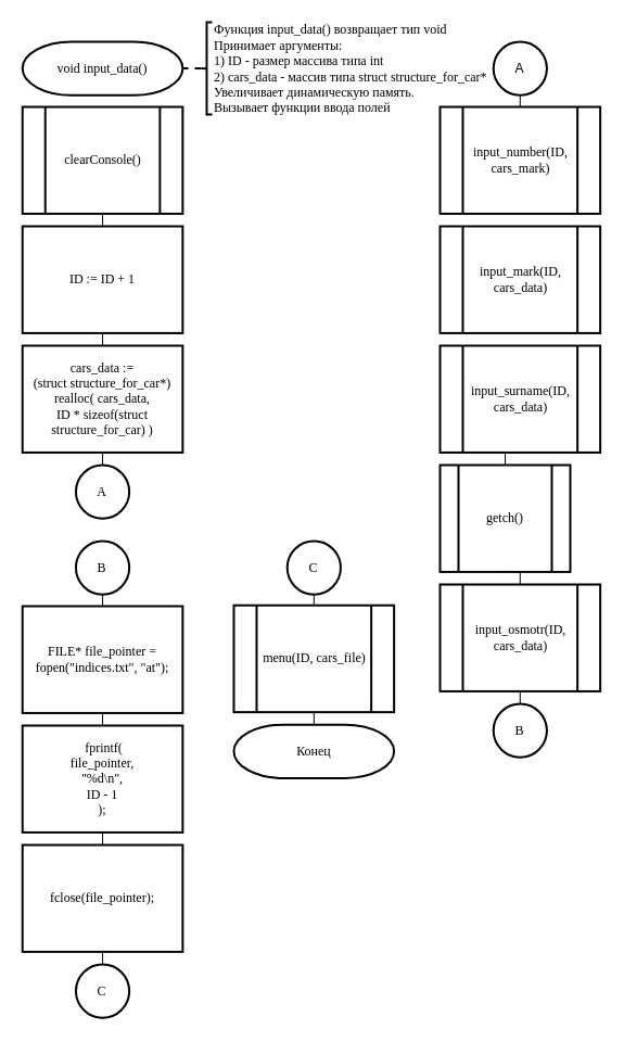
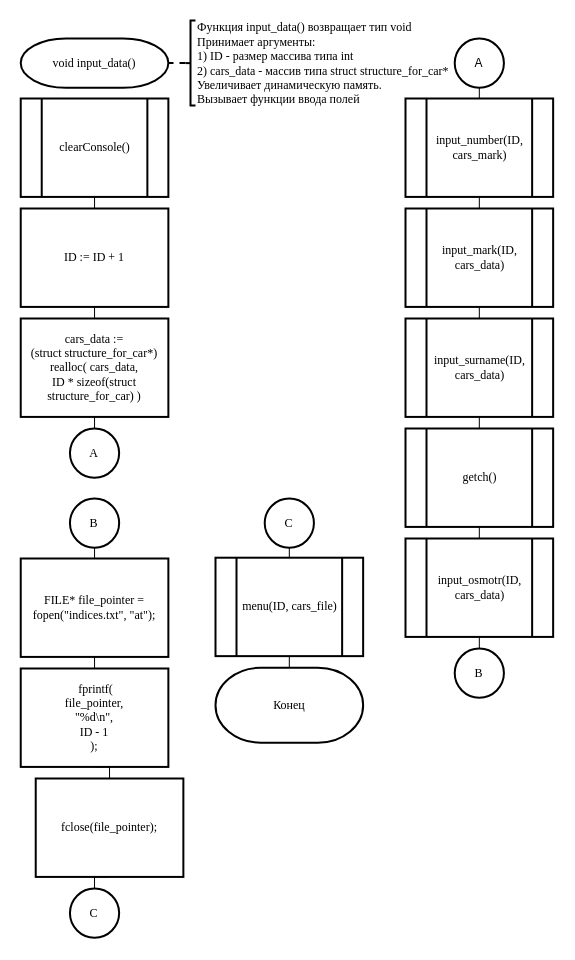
  <mxCell id="0" />
  <mxCell id="1" parent="0" />
  <mxCell id="2" value="&lt;font face=&quot;Times New Roman&quot;&gt;void input_data()&lt;/font&gt;" style="strokeWidth=2;html=1;shape=mxgraph.flowchart.terminator;whiteSpace=wrap;" parent="1" vertex="1"><mxGeometry x="20.23" y="38" width="147.637" height="49.212" as="geometry" /></mxCell>
  <mxCell id="3" style="edgeStyle=orthogonalEdgeStyle;rounded=0;orthogonalLoop=1;jettySize=auto;html=1;exitX=0.5;exitY=1;exitDx=0;exitDy=0;entryX=0.5;entryY=0;entryDx=0;entryDy=0;endArrow=none;endFill=0;" parent="1" source="4" target="6" edge="1"><mxGeometry relative="1" as="geometry" /></mxCell>
  <mxCell id="4" value="&lt;font face=&quot;Times New Roman&quot;&gt;clearConsole()&lt;/font&gt;" style="verticalLabelPosition=middle;verticalAlign=middle;html=1;shape=process;whiteSpace=wrap;rounded=0;size=0.14;arcSize=6;strokeWidth=2;labelPosition=center;align=center;" parent="1" vertex="1"><mxGeometry x="20.23" y="98" width="147.637" height="98.425" as="geometry" /></mxCell>
  <mxCell id="5" style="edgeStyle=orthogonalEdgeStyle;rounded=0;orthogonalLoop=1;jettySize=auto;html=1;exitX=0.5;exitY=1;exitDx=0;exitDy=0;entryX=0.5;entryY=0;entryDx=0;entryDy=0;endArrow=none;endFill=0;" parent="1" source="6" target="8" edge="1"><mxGeometry relative="1" as="geometry" /></mxCell>
  <mxCell id="6" value="&lt;font face=&quot;Times New Roman&quot;&gt;ID := ID + 1&lt;/font&gt;" style="rounded=0;whiteSpace=wrap;html=1;absoluteArcSize=1;arcSize=14;strokeWidth=2;" parent="1" vertex="1"><mxGeometry x="20.23" y="208" width="147.637" height="98.425" as="geometry" /></mxCell>
  <mxCell id="7" style="edgeStyle=orthogonalEdgeStyle;rounded=0;orthogonalLoop=1;jettySize=auto;html=1;exitX=0.5;exitY=1;exitDx=0;exitDy=0;entryX=0.5;entryY=0;entryDx=0;entryDy=0;entryPerimeter=0;endArrow=none;endFill=0;" parent="1" source="8" target="23" edge="1"><mxGeometry relative="1" as="geometry" /></mxCell>
  <mxCell id="8" value="&lt;font face=&quot;Times New Roman&quot;&gt;cars_data :=&lt;br&gt;(struct structure_for_car*) &lt;br&gt;realloc( cars_data,&lt;br&gt;ID * sizeof(struct structure_for_car) )&lt;/font&gt;" style="rounded=0;whiteSpace=wrap;html=1;absoluteArcSize=1;arcSize=14;strokeWidth=2;" parent="1" vertex="1"><mxGeometry x="20.23" y="318" width="147.637" height="98.425" as="geometry" /></mxCell>
+ <mxCell id="9" style="edgeStyle=orthogonalEdgeStyle;rounded=0;orthogonalLoop=1;jettySize=auto;html=1;exitX=0.5;exitY=1;exitDx=0;exitDy=0;entryX=0.5;entryY=0;entryDx=0;entryDy=0;endArrow=none;endFill=0;" parent="1" source="11" target="13" edge="1"><mxGeometry relative="1" as="geometry" /></mxCell>
  <mxCell id="10" style="edgeStyle=orthogonalEdgeStyle;rounded=0;orthogonalLoop=1;jettySize=auto;html=1;exitX=0.5;exitY=0;exitDx=0;exitDy=0;entryX=0.5;entryY=1;entryDx=0;entryDy=0;entryPerimeter=0;endArrow=none;endFill=0;" parent="1" source="11" target="24" edge="1"><mxGeometry relative="1" as="geometry" /></mxCell>
  <mxCell id="11" value="&lt;font face=&quot;Times New Roman&quot;&gt;input_number(ID, cars_mark)&lt;/font&gt;&lt;font face=&quot;Times New Roman&quot;&gt;&lt;br&gt;&lt;/font&gt;" style="verticalLabelPosition=middle;verticalAlign=middle;html=1;shape=process;whiteSpace=wrap;rounded=0;size=0.14;arcSize=6;strokeWidth=2;labelPosition=center;align=center;" parent="1" vertex="1"><mxGeometry x="405" y="98" width="147.637" height="98.425" as="geometry" /></mxCell>
+ <mxCell id="12" style="edgeStyle=orthogonalEdgeStyle;rounded=0;orthogonalLoop=1;jettySize=auto;html=1;exitX=0.5;exitY=1;exitDx=0;exitDy=0;entryX=0.5;entryY=0;entryDx=0;entryDy=0;endArrow=none;endFill=0;" parent="1" source="13" target="15" edge="1"><mxGeometry relative="1" as="geometry" /></mxCell>
  <mxCell id="13" value="&lt;font face=&quot;Times New Roman&quot;&gt;input_mark(ID, cars_data)&lt;br&gt;&lt;/font&gt;" style="verticalLabelPosition=middle;verticalAlign=middle;html=1;shape=process;whiteSpace=wrap;rounded=0;size=0.14;arcSize=6;strokeWidth=2;labelPosition=center;align=center;" parent="1" vertex="1"><mxGeometry x="405" y="208" width="147.637" height="98.425" as="geometry" /></mxCell>
  <mxCell id="14" style="edgeStyle=orthogonalEdgeStyle;rounded=0;orthogonalLoop=1;jettySize=auto;html=1;exitX=0.5;exitY=1;exitDx=0;exitDy=0;entryX=0.5;entryY=0;entryDx=0;entryDy=0;endArrow=none;endFill=0;" parent="1" source="15" target="17" edge="1"><mxGeometry relative="1" as="geometry" /></mxCell>
  <mxCell id="15" value="&lt;font face=&quot;Times New Roman&quot;&gt;input_surname(ID, cars_data)&lt;br&gt;&lt;/font&gt;" style="verticalLabelPosition=middle;verticalAlign=middle;html=1;shape=process;whiteSpace=wrap;rounded=0;size=0.14;arcSize=6;strokeWidth=2;labelPosition=center;align=center;" parent="1" vertex="1"><mxGeometry x="405" y="318" width="147.637" height="98.425" as="geometry" /></mxCell>
  <mxCell id="16" style="edgeStyle=orthogonalEdgeStyle;rounded=0;orthogonalLoop=1;jettySize=auto;html=1;exitX=0.5;exitY=1;exitDx=0;exitDy=0;entryX=0.5;entryY=0;entryDx=0;entryDy=0;endArrow=none;endFill=0;" parent="1" source="17" target="19" edge="1"><mxGeometry relative="1" as="geometry" /></mxCell>
- <mxCell id="17" value="&lt;font face=&quot;Times New Roman&quot;&gt;getch()&lt;br&gt;&lt;/font&gt;" style="verticalLabelPosition=middle;verticalAlign=middle;html=1;shape=process;whiteSpace=wrap;rounded=0;size=0.14;arcSize=6;strokeWidth=2;labelPosition=center;align=center;" parent="1" vertex="1"><mxGeometry x="405" y="428" width="120" height="98.425" as="geometry" /></mxCell>
+ <mxCell id="17" value="&lt;font face=&quot;Times New Roman&quot;&gt;getch()&lt;br&gt;&lt;/font&gt;" style="verticalLabelPosition=middle;verticalAlign=middle;html=1;shape=process;whiteSpace=wrap;rounded=0;size=0.14;arcSize=6;strokeWidth=2;labelPosition=center;align=center;" parent="1" vertex="1"><mxGeometry x="405" y="428" width="147.637" height="98.425" as="geometry" /></mxCell>
  <mxCell id="18" style="edgeStyle=orthogonalEdgeStyle;rounded=0;orthogonalLoop=1;jettySize=auto;html=1;exitX=0.5;exitY=1;exitDx=0;exitDy=0;entryX=0.5;entryY=0;entryDx=0;entryDy=0;entryPerimeter=0;endArrow=none;endFill=0;" parent="1" source="19" target="38" edge="1"><mxGeometry relative="1" as="geometry" /></mxCell>
  <mxCell id="19" value="&lt;font face=&quot;Times New Roman&quot;&gt;input_osmotr(ID, cars_data)&lt;br&gt;&lt;/font&gt;" style="verticalLabelPosition=middle;verticalAlign=middle;html=1;shape=process;whiteSpace=wrap;rounded=0;size=0.14;arcSize=6;strokeWidth=2;labelPosition=center;align=center;" parent="1" vertex="1"><mxGeometry x="405" y="538" width="147.637" height="98.425" as="geometry" /></mxCell>
  <mxCell id="20" style="edgeStyle=orthogonalEdgeStyle;rounded=0;orthogonalLoop=1;jettySize=auto;html=1;exitX=0.5;exitY=1;exitDx=0;exitDy=0;entryX=0.5;entryY=0;entryDx=0;entryDy=0;entryPerimeter=0;endArrow=none;endFill=0;" parent="1" source="21" target="22" edge="1"><mxGeometry relative="1" as="geometry" /></mxCell>
  <mxCell id="21" value="&lt;font face=&quot;Times New Roman&quot;&gt;menu(ID, cars_file)&lt;br&gt;&lt;/font&gt;" style="verticalLabelPosition=middle;verticalAlign=middle;html=1;shape=process;whiteSpace=wrap;rounded=0;size=0.14;arcSize=6;strokeWidth=2;labelPosition=center;align=center;" parent="1" vertex="1"><mxGeometry x="215" y="557.21" width="147.637" height="98.425" as="geometry" /></mxCell>
- <mxCell id="22" value="&lt;font face=&quot;Times New Roman&quot;&gt;Конец&lt;/font&gt;" style="strokeWidth=2;html=1;shape=mxgraph.flowchart.terminator;whiteSpace=wrap;" parent="1" vertex="1"><mxGeometry x="215" y="667.21" width="147.637" height="49.212" as="geometry" /></mxCell>
+ <mxCell id="22" value="&lt;font face=&quot;Times New Roman&quot;&gt;Конец&lt;/font&gt;" style="strokeWidth=2;html=1;shape=mxgraph.flowchart.terminator;whiteSpace=wrap;" parent="1" vertex="1"><mxGeometry x="215" y="667.21" width="147.637" height="75" as="geometry" /></mxCell>
  <mxCell id="23" value="&lt;font face=&quot;Times New Roman&quot;&gt;A&lt;/font&gt;" style="strokeWidth=2;html=1;shape=mxgraph.flowchart.start_2;whiteSpace=wrap;rounded=0;" parent="1" vertex="1"><mxGeometry x="69.44" y="428" width="49.212" height="49.212" as="geometry" /></mxCell>
  <mxCell id="24" value="A" style="strokeWidth=2;html=1;shape=mxgraph.flowchart.start_2;whiteSpace=wrap;rounded=0;" parent="1" vertex="1"><mxGeometry x="454.21" y="38" width="49.212" height="49.212" as="geometry" /></mxCell>
  <mxCell id="25" style="edgeStyle=orthogonalEdgeStyle;rounded=0;orthogonalLoop=1;jettySize=auto;html=1;exitX=0;exitY=0.5;exitDx=0;exitDy=0;exitPerimeter=0;entryX=1;entryY=0.5;entryDx=0;entryDy=0;entryPerimeter=0;endArrow=none;endFill=0;dashed=1;strokeWidth=2;" parent="1" source="26" target="2" edge="1"><mxGeometry relative="1" as="geometry" /></mxCell>
  <mxCell id="26" value="&lt;font face=&quot;Times New Roman&quot;&gt;Функция input_data() возвращает тип void&lt;br&gt;Принимает аргументы:&lt;br&gt;1) ID - размер массива типа int&lt;br&gt;2) cars_data - массив типа struct structure_for_car*&lt;br&gt;Увеличивает динамическую память.&lt;br&gt;Вызывает функции ввода полей&lt;br&gt;&lt;/font&gt;" style="strokeWidth=2;html=1;shape=mxgraph.flowchart.annotation_2;align=left;labelPosition=right;pointerEvents=1;rounded=0;" parent="1" vertex="1"><mxGeometry x="185" y="20.11" width="10" height="85" as="geometry" /></mxCell>
  <mxCell id="27" style="edgeStyle=orthogonalEdgeStyle;rounded=0;orthogonalLoop=1;jettySize=auto;html=1;exitX=0.5;exitY=1;exitDx=0;exitDy=0;exitPerimeter=0;entryX=0.5;entryY=0;entryDx=0;entryDy=0;endArrow=none;endFill=0;" parent="1" source="28" target="30" edge="1"><mxGeometry relative="1" as="geometry" /></mxCell>
  <mxCell id="28" value="&lt;font face=&quot;Times New Roman&quot;&gt;B&lt;/font&gt;" style="strokeWidth=2;html=1;shape=mxgraph.flowchart.start_2;whiteSpace=wrap;rounded=0;" parent="1" vertex="1"><mxGeometry x="69.44" y="498" width="49.212" height="49.212" as="geometry" /></mxCell>
  <mxCell id="29" style="edgeStyle=orthogonalEdgeStyle;rounded=0;orthogonalLoop=1;jettySize=auto;html=1;exitX=0.5;exitY=1;exitDx=0;exitDy=0;entryX=0.5;entryY=0;entryDx=0;entryDy=0;endArrow=none;endFill=0;" parent="1" source="30" target="32" edge="1"><mxGeometry relative="1" as="geometry" /></mxCell>
  <mxCell id="30" value="&lt;font face=&quot;Times New Roman&quot;&gt;FILE* file_pointer = fopen(&quot;indices.txt&quot;, &quot;at&quot;);&lt;/font&gt;" style="rounded=0;whiteSpace=wrap;html=1;absoluteArcSize=1;arcSize=14;strokeWidth=2;" parent="1" vertex="1"><mxGeometry x="20.23" y="558" width="147.637" height="98.425" as="geometry" /></mxCell>
  <mxCell id="31" style="edgeStyle=orthogonalEdgeStyle;rounded=0;orthogonalLoop=1;jettySize=auto;html=1;exitX=0.5;exitY=1;exitDx=0;exitDy=0;entryX=0.5;entryY=0;entryDx=0;entryDy=0;endArrow=none;endFill=0;" parent="1" source="32" target="34" edge="1"><mxGeometry relative="1" as="geometry" /></mxCell>
  <mxCell id="32" value="&lt;font face=&quot;Times New Roman&quot;&gt;&amp;nbsp;fprintf(&lt;br&gt;file_pointer,&lt;br&gt;&quot;%d\n&quot;, &lt;br&gt;ID - 1&lt;br&gt;);&lt;/font&gt;" style="rounded=0;whiteSpace=wrap;html=1;absoluteArcSize=1;arcSize=14;strokeWidth=2;" parent="1" vertex="1"><mxGeometry x="20.23" y="668" width="147.637" height="98.425" as="geometry" /></mxCell>
  <mxCell id="33" style="edgeStyle=orthogonalEdgeStyle;rounded=0;orthogonalLoop=1;jettySize=auto;html=1;exitX=0.5;exitY=1;exitDx=0;exitDy=0;entryX=0.5;entryY=0;entryDx=0;entryDy=0;entryPerimeter=0;endArrow=none;endFill=0;" parent="1" source="34" target="35" edge="1"><mxGeometry relative="1" as="geometry" /></mxCell>
- <mxCell id="34" value="&lt;font face=&quot;Times New Roman&quot;&gt;fclose(file_pointer);&lt;/font&gt;" style="rounded=0;whiteSpace=wrap;html=1;absoluteArcSize=1;arcSize=14;strokeWidth=2;" parent="1" vertex="1"><mxGeometry x="20.23" y="778" width="147.637" height="98.425" as="geometry" /></mxCell>
+ <mxCell id="34" value="&lt;font face=&quot;Times New Roman&quot;&gt;fclose(file_pointer);&lt;/font&gt;" style="rounded=0;whiteSpace=wrap;html=1;absoluteArcSize=1;arcSize=14;strokeWidth=2;" parent="1" vertex="1"><mxGeometry x="35.23" y="778" width="147.637" height="98.425" as="geometry" /></mxCell>
  <mxCell id="35" value="&lt;font face=&quot;Times New Roman&quot;&gt;C&lt;/font&gt;" style="strokeWidth=2;html=1;shape=mxgraph.flowchart.start_2;whiteSpace=wrap;rounded=0;" parent="1" vertex="1"><mxGeometry x="69.44" y="888" width="49.212" height="49.212" as="geometry" /></mxCell>
  <mxCell id="36" style="edgeStyle=orthogonalEdgeStyle;rounded=0;orthogonalLoop=1;jettySize=auto;html=1;exitX=0.5;exitY=1;exitDx=0;exitDy=0;exitPerimeter=0;entryX=0.5;entryY=0;entryDx=0;entryDy=0;endArrow=none;endFill=0;" parent="1" source="37" target="21" edge="1"><mxGeometry relative="1" as="geometry" /></mxCell>
  <mxCell id="37" value="&lt;font face=&quot;Times New Roman&quot;&gt;C&lt;/font&gt;" style="strokeWidth=2;html=1;shape=mxgraph.flowchart.start_2;whiteSpace=wrap;rounded=0;" parent="1" vertex="1"><mxGeometry x="264.21" y="498" width="49.212" height="49.212" as="geometry" /></mxCell>
  <mxCell id="38" value="&lt;font face=&quot;Times New Roman&quot;&gt;B&lt;/font&gt;" style="strokeWidth=2;html=1;shape=mxgraph.flowchart.start_2;whiteSpace=wrap;rounded=0;" parent="1" vertex="1"><mxGeometry x="454.21" y="648" width="49.212" height="49.212" as="geometry" /></mxCell>
